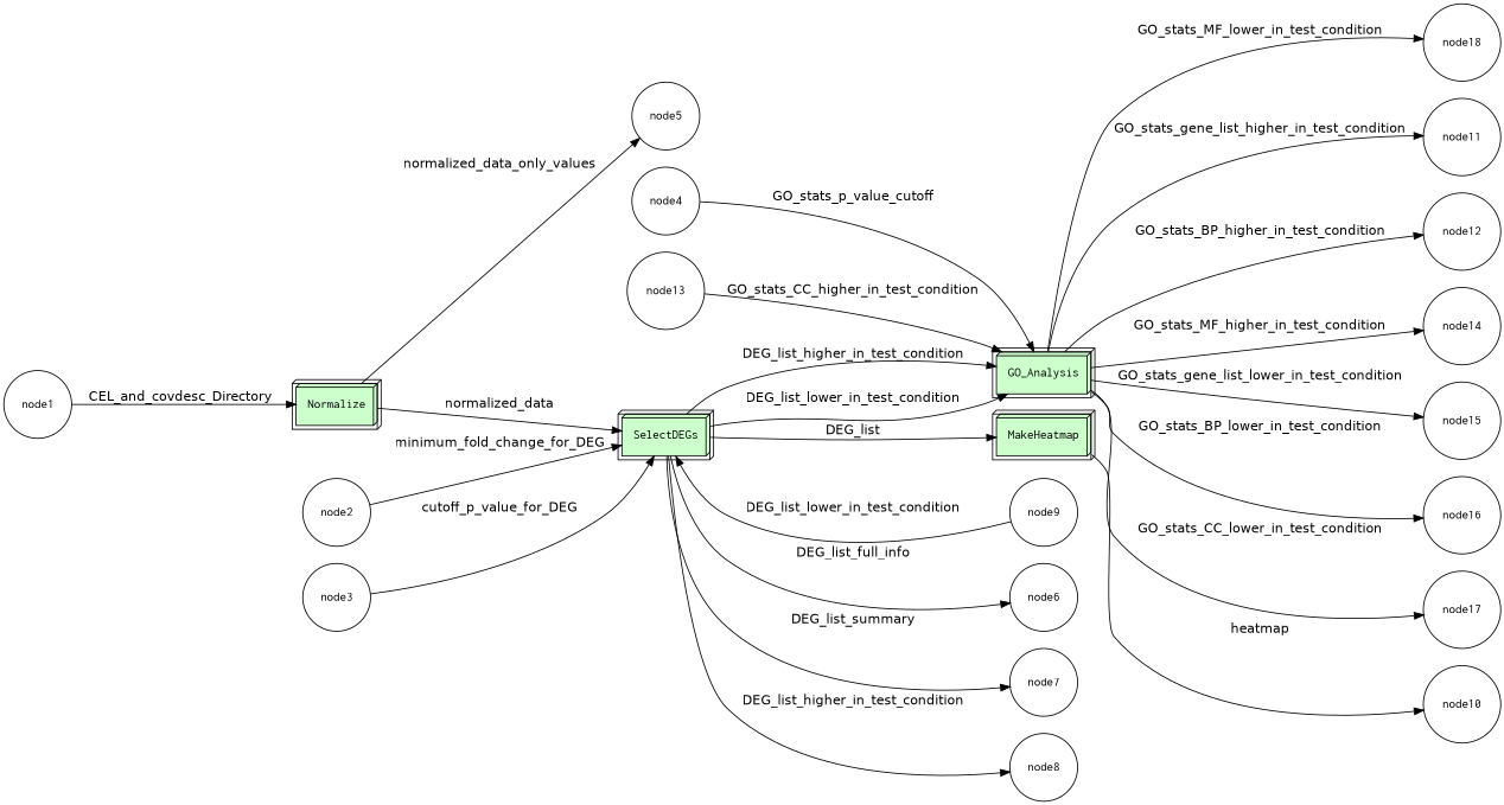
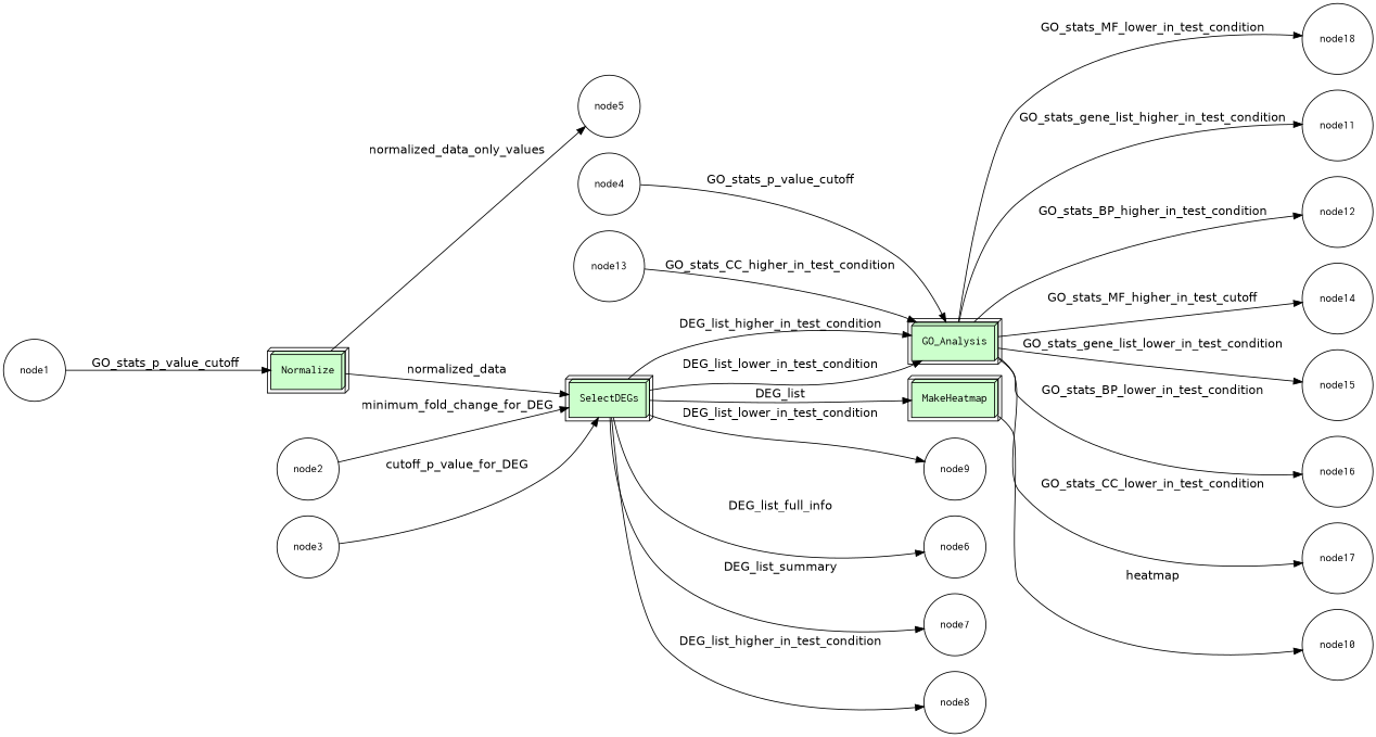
  digraph {
    fontname=Courier
    rankdir=LR
    node [fillcolor="#FFFFFF" fontname=Courier peripheries=1 shape=circle style=filled]
    edge [fontname=Helvetica]
    n1 [fillcolor="#CCFFCC" label=Normalize peripheries=2 shape=box3d width=0.1]
    n2 [fillcolor="#CCFFCC" label=SelectDEGs peripheries=2 shape=box3d width=0.1]
    n3 [fillcolor="#CCFFCC" label=MakeHeatmap peripheries=2 shape=box3d width=0.1]
    n4 [fillcolor="#CCFFCC" label=GO_Analysis peripheries=2 shape=box3d width=0.1]
    node5 [width=0.1]
    node6 [width=0.1]
    node7 [width=0.1]
    node8 [width=0.1]
    node9 [width=0.1]
    node10 [width=0.1]
    node11 [width=0.1]
    node12 [width=0.1]
    node14 [width=0.1]
    node15 [width=0.1]
    node16 [width=0.1]
    node17 [width=0.1]
    node18 [width=0.1]
    node1 [width=0.1]
    node2 [width=0.1]
    node3 [width=0.1]
    node4 [width=0.1]
    node13 [width=0.1]
    subgraph cluster_1 {
      color=white
      fontsize=18
      penwidth=2
      subgraph cluster_2 {
        color=white
        fontsize=18
        penwidth=2
        n1
        n2
        n3
        n4
      }
    }
    n1 -> n2 [label=normalized_data]
    n1 -> node5 [label=normalized_data_only_values]
    n2 -> n3 [label=DEG_list]
    n2 -> n4 [label=DEG_list_higher_in_test_condition]
    n2 -> n4 [label=DEG_list_lower_in_test_condition]
    n2 -> node6 [label=DEG_list_full_info]
    n2 -> node7 [label=DEG_list_summary]
    n2 -> node8 [label=DEG_list_higher_in_test_condition]
-   node9 -> n2 [label=DEG_list_lower_in_test_condition]
+   n2 -> node9 [label=DEG_list_lower_in_test_condition]
    n3 -> node10 [label=heatmap]
    n4 -> node11 [label=GO_stats_gene_list_higher_in_test_condition]
    n4 -> node12 [label=GO_stats_BP_higher_in_test_condition]
-   n4 -> node14 [label=GO_stats_MF_higher_in_test_condition]
+   n4 -> node14 [label=GO_stats_MF_higher_in_test_cutoff]
    n4 -> node15 [label=GO_stats_gene_list_lower_in_test_condition]
    n4 -> node16 [label=GO_stats_BP_lower_in_test_condition]
    n4 -> node17 [label=GO_stats_CC_lower_in_test_condition]
    n4 -> node18 [label=GO_stats_MF_lower_in_test_condition]
-   node1 -> n1 [label=CEL_and_covdesc_Directory]
+   node1 -> n1 [label=GO_stats_p_value_cutoff]
    node2 -> n2 [label=minimum_fold_change_for_DEG]
    node3 -> n2 [label=cutoff_p_value_for_DEG]
    node4 -> n4 [label=GO_stats_p_value_cutoff]
    node13 -> n4 [label=GO_stats_CC_higher_in_test_condition]
  }
